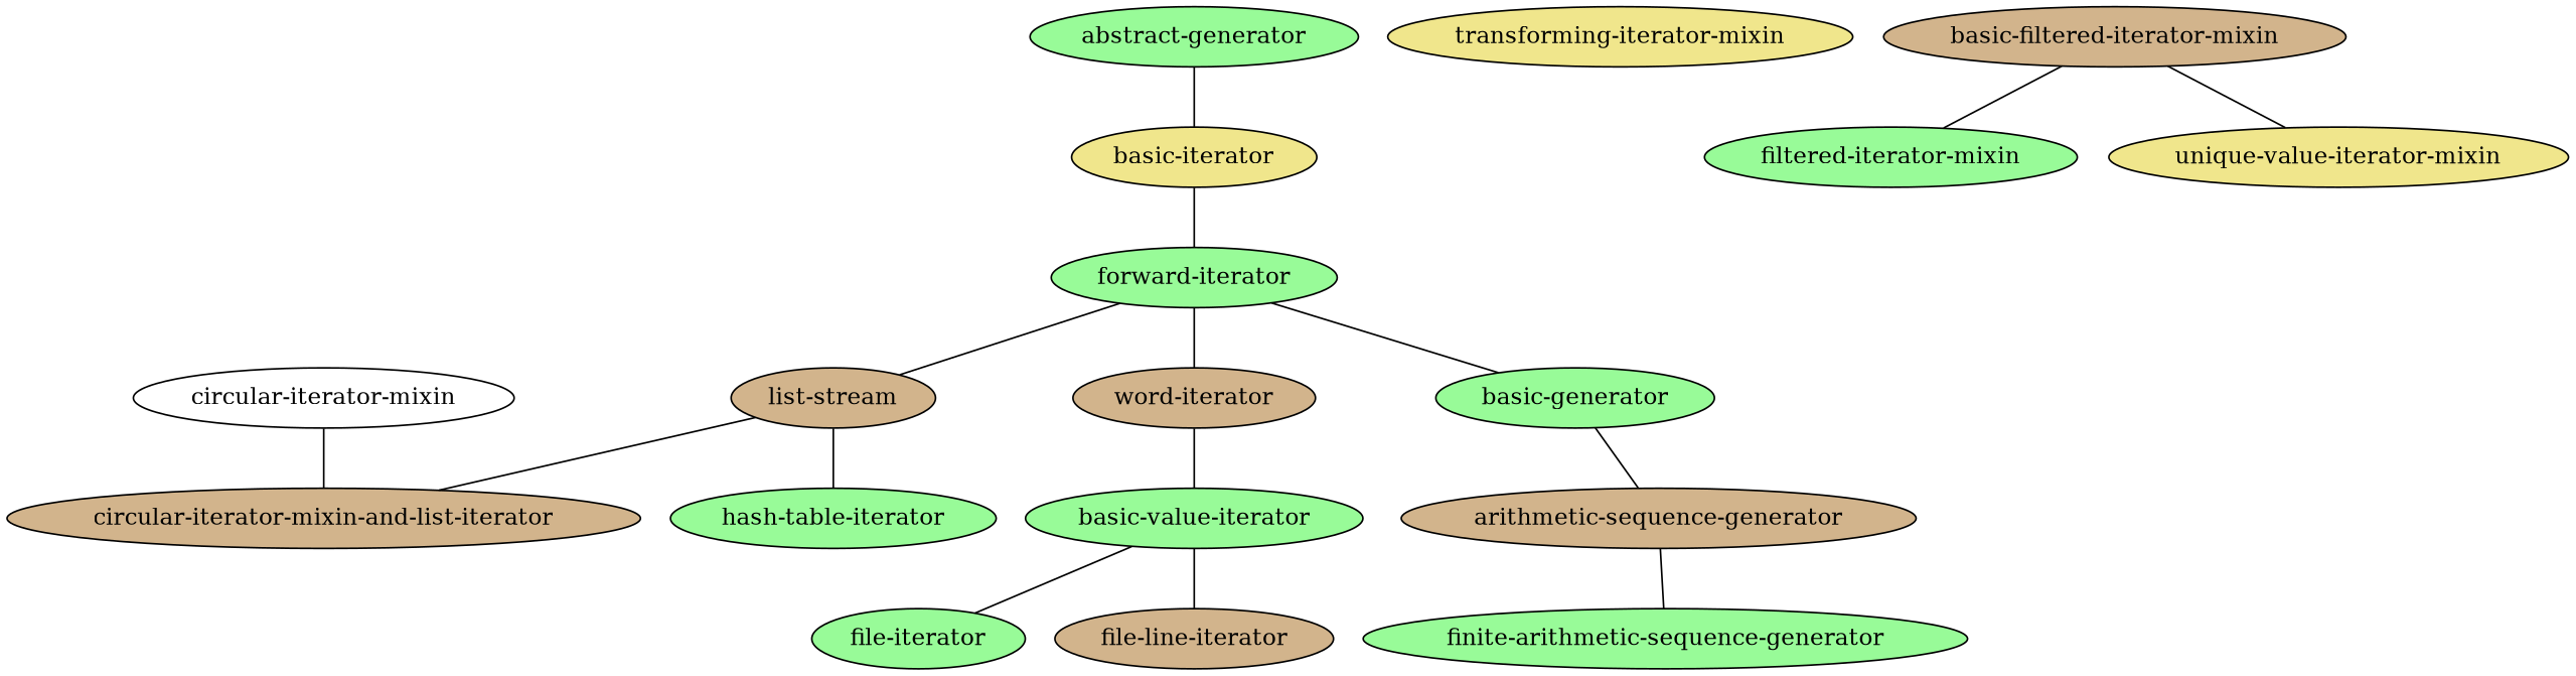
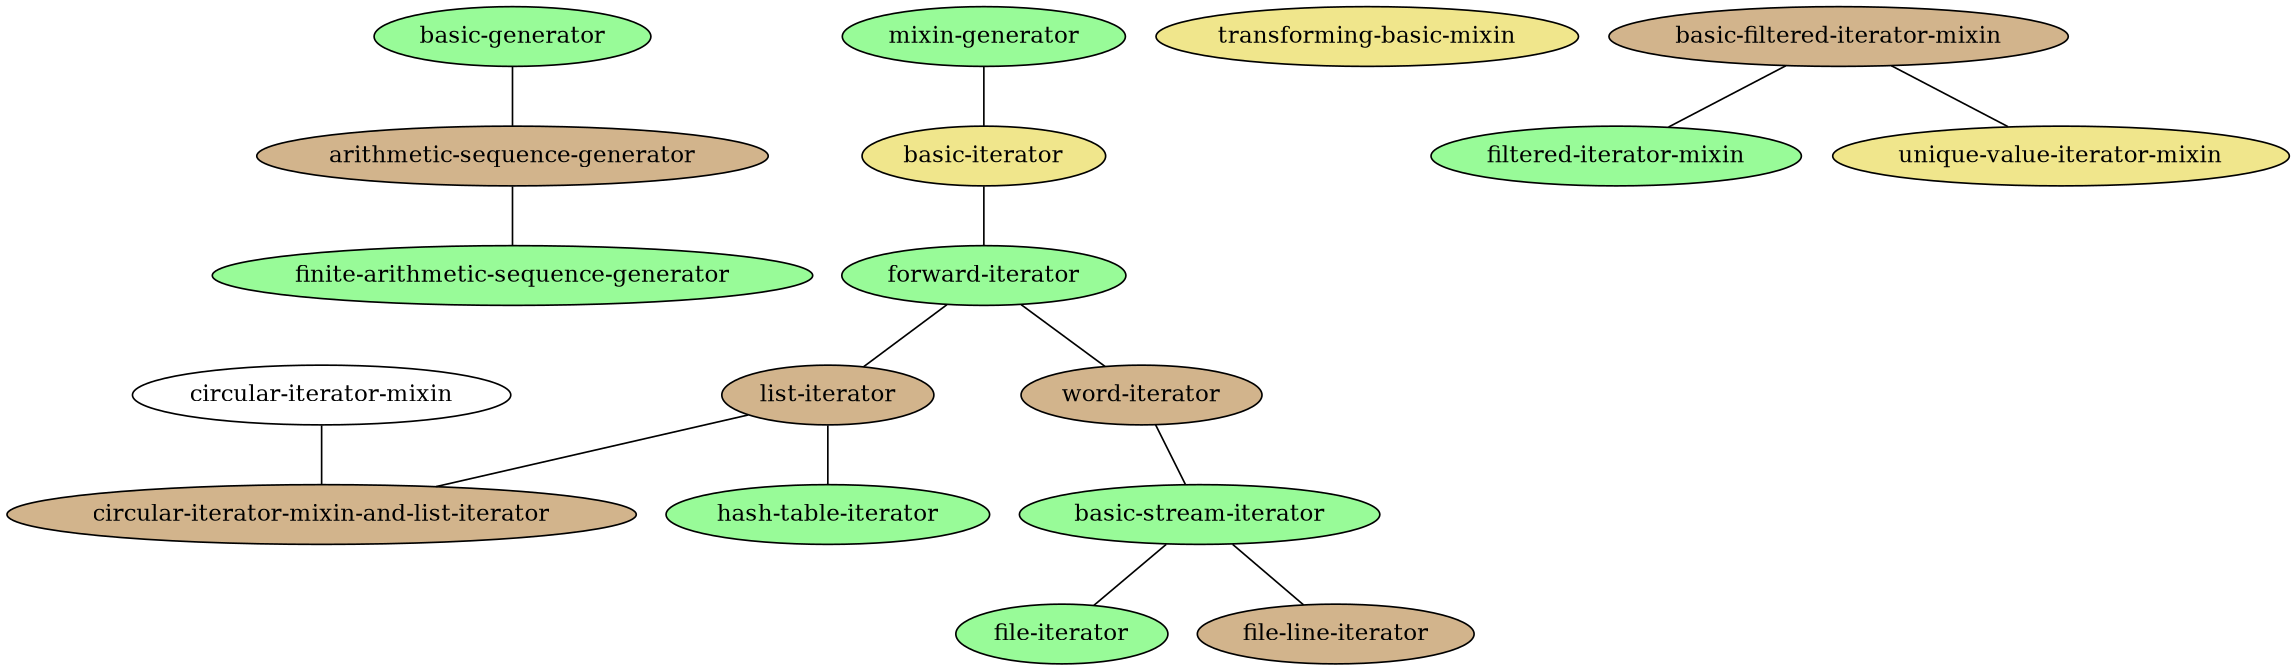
  graph {
    rankdir=TB
    node [fillcolor=palegreen style=filled]
    n1 [fillcolor=tan label="arithmetic-sequence-generator"]
    n2 [label="finite-arithmetic-sequence-generator"]
    n3 [label="basic-generator"]
    n4 [label="hash-table-iterator"]
-   n5 [fillcolor=khaki label="transforming-iterator-mixin"]
-   n6 [fillcolor=tan label="list-stream"]
+   n5 [fillcolor=khaki label="transforming-basic-mixin"]
+   n6 [fillcolor=tan label="list-iterator"]
    n7 [fillcolor=tan label="circular-iterator-mixin-and-list-iterator"]
-   n8 [label="basic-value-iterator"]
+   n8 [label="basic-stream-iterator"]
    n9 [label="file-iterator"]
    n10 [fillcolor=tan label="file-line-iterator"]
    n11 [fillcolor=khaki label="basic-iterator"]
    n12 [label="forward-iterator"]
    n13 [fillcolor=tan label="word-iterator"]
    n14 [fillcolor=white label="circular-iterator-mixin"]
    n15 [label="filtered-iterator-mixin"]
-   n16 [label="abstract-generator"]
+   n16 [label="mixin-generator"]
    n17 [fillcolor=tan label="basic-filtered-iterator-mixin"]
    n18 [fillcolor=khaki label="unique-value-iterator-mixin"]
    n1 -- n2
    n3 -- n1
    n6 -- n4
    n6 -- n7
    n8 -- n9
    n8 -- n10
    n11 -- n12
-   n12 -- n3
    n12 -- n6
    n12 -- n13
    n13 -- n8
    n14 -- n7
    n16 -- n11
    n17 -- n15
    n17 -- n18
  }
